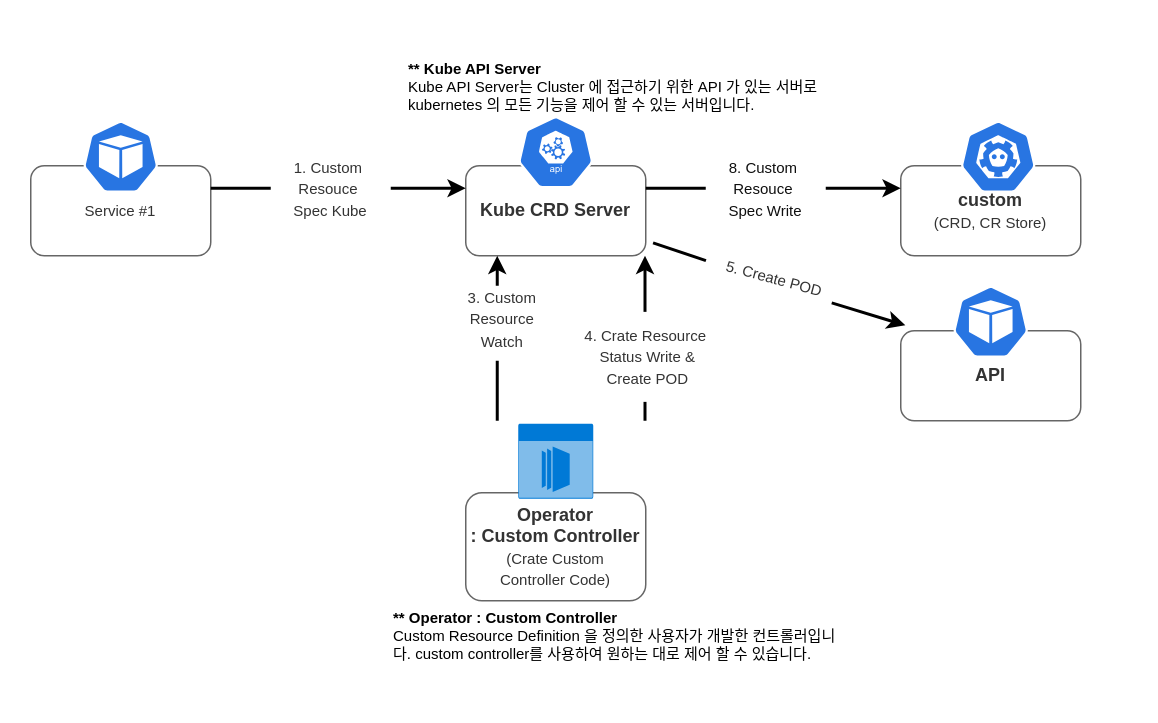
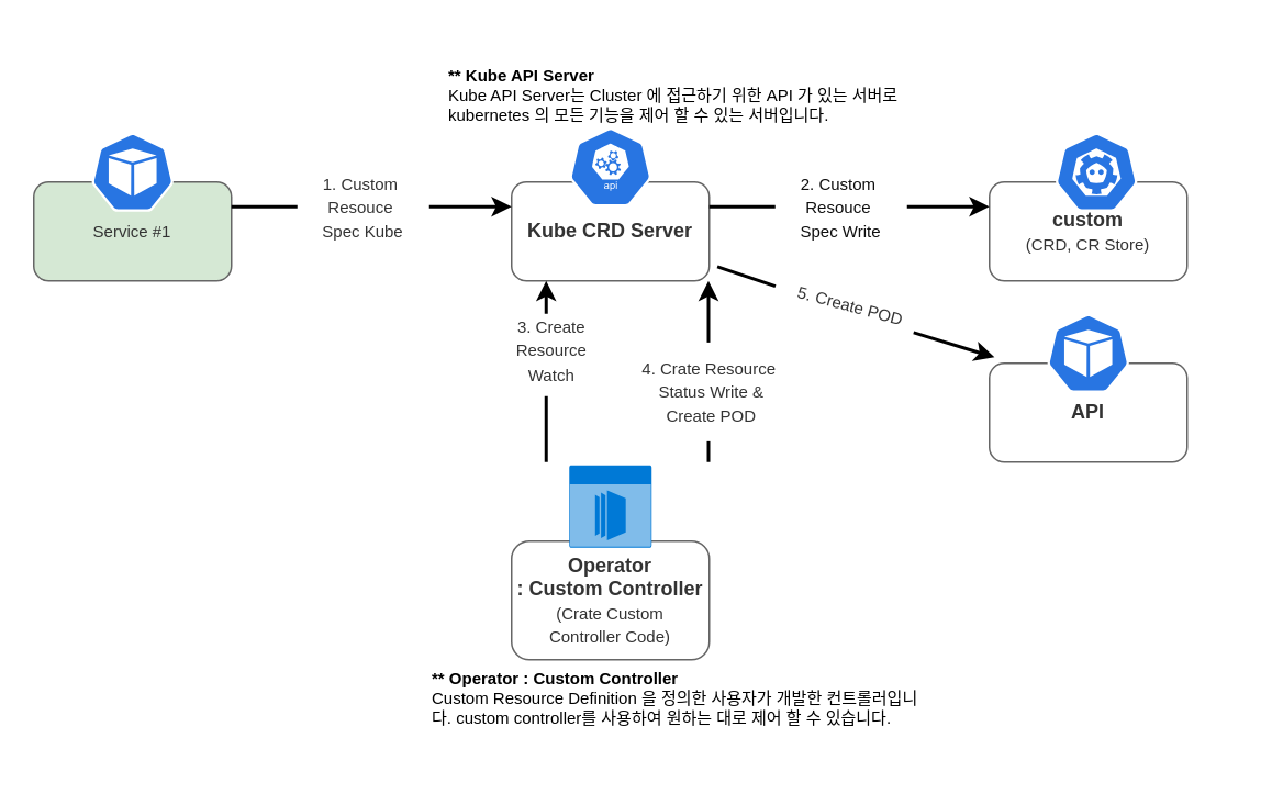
  <mxCell id="0" />
  <mxCell id="1" parent="0" />
  <mxCell id="2" value="" style="group" parent="1" vertex="1" connectable="0"><mxGeometry x="20" y="80" width="120" height="90" as="geometry" /></mxCell>
- <mxCell id="3" value="&lt;font style=&quot;font-size: 10px&quot;&gt;Service #1&lt;/font&gt;" style="rounded=1;whiteSpace=wrap;html=1;fontFamily=Helvetica;fontSize=12;fontColor=#333333;startSize=23;strokeColor=#666666;fillColor=#FFFFFF;" parent="2" vertex="1"><mxGeometry y="30" width="120" height="60" as="geometry" /></mxCell>
+ <mxCell id="3" value="&lt;font style=&quot;font-size: 10px&quot;&gt;Service #1&lt;/font&gt;" style="rounded=1;whiteSpace=wrap;html=1;fontFamily=Helvetica;fontSize=12;fontColor=#333333;startSize=23;strokeColor=#666666;fillColor=#d5e8d4;" parent="2" vertex="1"><mxGeometry y="30" width="120" height="60" as="geometry" /></mxCell>
  <mxCell id="4" value="" style="sketch=0;html=1;dashed=0;whitespace=wrap;fillColor=#2875E2;strokeColor=#ffffff;points=[[0.005,0.63,0],[0.1,0.2,0],[0.9,0.2,0],[0.5,0,0],[0.995,0.63,0],[0.72,0.99,0],[0.5,1,0],[0.28,0.99,0]];shape=mxgraph.kubernetes.icon;prIcon=pod;rounded=0;fontFamily=Helvetica;fontSize=12;fontColor=#333333;startSize=23;" parent="2" vertex="1"><mxGeometry x="35" width="50" height="48" as="geometry" /></mxCell>
  <mxCell id="5" value="" style="group" parent="1" vertex="1" connectable="0"><mxGeometry x="310" y="77" width="120" height="93" as="geometry" /></mxCell>
  <mxCell id="6" value="&lt;b&gt;Kube CRD Server&lt;/b&gt;" style="rounded=1;whiteSpace=wrap;html=1;fontFamily=Helvetica;fontSize=12;fontColor=#333333;startSize=23;strokeColor=#666666;fillColor=#FFFFFF;" parent="5" vertex="1"><mxGeometry y="33" width="120" height="60" as="geometry" /></mxCell>
  <mxCell id="7" value="" style="sketch=0;html=1;dashed=0;whitespace=wrap;fillColor=#2875E2;strokeColor=#ffffff;points=[[0.005,0.63,0],[0.1,0.2,0],[0.9,0.2,0],[0.5,0,0],[0.995,0.63,0],[0.72,0.99,0],[0.5,1,0],[0.28,0.99,0]];shape=mxgraph.kubernetes.icon;prIcon=api;rounded=0;fontFamily=Helvetica;fontSize=12;fontColor=#333333;startSize=23;" parent="5" vertex="1"><mxGeometry x="35" width="50" height="48" as="geometry" /></mxCell>
  <mxCell id="8" value="" style="group" parent="1" vertex="1" connectable="0"><mxGeometry x="600" y="80" width="150" height="90" as="geometry" /></mxCell>
  <mxCell id="9" value="&lt;b&gt;custom&lt;/b&gt;&lt;br&gt;&lt;font style=&quot;font-size: 10px&quot;&gt;(CRD, CR Store)&lt;/font&gt;" style="rounded=1;whiteSpace=wrap;html=1;fontFamily=Helvetica;fontSize=12;fontColor=#333333;startSize=23;strokeColor=#666666;fillColor=#FFFFFF;" parent="8" vertex="1"><mxGeometry y="30" width="120" height="60" as="geometry" /></mxCell>
  <mxCell id="10" value="" style="sketch=0;html=1;dashed=0;whitespace=wrap;fillColor=#2875E2;strokeColor=#ffffff;points=[[0.005,0.63,0],[0.1,0.2,0],[0.9,0.2,0],[0.5,0,0],[0.995,0.63,0],[0.72,0.99,0],[0.5,1,0],[0.28,0.99,0]];shape=mxgraph.kubernetes.icon;prIcon=etcd;rounded=0;fontFamily=Helvetica;fontSize=12;fontColor=#333333;startSize=23;" parent="8" vertex="1"><mxGeometry x="40" width="50" height="48" as="geometry" /></mxCell>
  <mxCell id="11" value="" style="group" parent="1" vertex="1" connectable="0"><mxGeometry x="310" y="280" width="120" height="120" as="geometry" /></mxCell>
  <mxCell id="12" value="&lt;b&gt;Operator&lt;br&gt;: Custom Controller&lt;br&gt;&lt;/b&gt;&lt;span style=&quot;font-size: 10px&quot;&gt;(Crate Custom &lt;br&gt;Controller Code)&lt;/span&gt;&lt;b&gt;&lt;br&gt;&lt;/b&gt;" style="rounded=1;whiteSpace=wrap;html=1;fontFamily=Helvetica;fontSize=12;fontColor=#333333;startSize=23;strokeColor=#666666;fillColor=#FFFFFF;" parent="11" vertex="1"><mxGeometry y="48" width="120" height="72" as="geometry" /></mxCell>
  <mxCell id="13" value="" style="group" parent="1" vertex="1" connectable="0"><mxGeometry x="600" y="190" width="120" height="90" as="geometry" /></mxCell>
  <mxCell id="14" value="&lt;b&gt;API&lt;/b&gt;" style="rounded=1;whiteSpace=wrap;html=1;fontFamily=Helvetica;fontSize=12;fontColor=#333333;startSize=23;strokeColor=#666666;fillColor=#FFFFFF;" parent="13" vertex="1"><mxGeometry y="30" width="120" height="60" as="geometry" /></mxCell>
  <mxCell id="15" value="" style="sketch=0;html=1;dashed=0;whitespace=wrap;fillColor=#2875E2;strokeColor=#ffffff;points=[[0.005,0.63,0],[0.1,0.2,0],[0.9,0.2,0],[0.5,0,0],[0.995,0.63,0],[0.72,0.99,0],[0.5,1,0],[0.28,0.99,0]];shape=mxgraph.kubernetes.icon;prIcon=pod;rounded=0;fontFamily=Helvetica;fontSize=12;fontColor=#333333;startSize=23;" parent="13" vertex="1"><mxGeometry x="35" width="50" height="48" as="geometry" /></mxCell>
  <mxCell id="16" value="" style="group" parent="1" vertex="1" connectable="0"><mxGeometry x="140" y="100" width="170" height="50" as="geometry" /></mxCell>
  <mxCell id="17" value="&lt;font style=&quot;font-size: 10px&quot;&gt;1. Custom&amp;nbsp;&lt;br&gt;Resouce&amp;nbsp;&lt;br&gt;Spec Kube&lt;/font&gt;" style="text;html=1;strokeColor=none;fillColor=#FFFFFF;align=center;verticalAlign=middle;whiteSpace=wrap;rounded=0;fontFamily=Helvetica;fontSize=12;fontColor=#333333;startSize=23;" parent="16" vertex="1"><mxGeometry x="40" width="80" height="50" as="geometry" /></mxCell>
  <mxCell id="18" value="" style="endArrow=none;html=1;rounded=1;fontFamily=Helvetica;fontSize=12;fontColor=#333333;startSize=23;strokeColor=#000000;strokeWidth=2;entryX=0;entryY=0.5;entryDx=0;entryDy=0;" parent="16" target="17" edge="1"><mxGeometry width="50" height="50" relative="1" as="geometry"><mxPoint y="25" as="sourcePoint" /><mxPoint x="170" y="25" as="targetPoint" /></mxGeometry></mxCell>
  <mxCell id="19" value="" style="endArrow=classic;html=1;rounded=1;fontFamily=Helvetica;fontSize=12;fontColor=#333333;startSize=23;strokeColor=#000000;strokeWidth=2;entryX=0;entryY=0.5;entryDx=0;entryDy=0;startArrow=none;" parent="16" edge="1"><mxGeometry width="50" height="50" relative="1" as="geometry"><mxPoint x="120" y="25" as="sourcePoint" /><mxPoint x="170" y="25" as="targetPoint" /></mxGeometry></mxCell>
  <mxCell id="20" value="" style="group" parent="1" vertex="1" connectable="0"><mxGeometry x="430" y="110" width="170" height="40" as="geometry" /></mxCell>
- <mxCell id="21" value="&lt;font style=&quot;font-size: 10px&quot; color=&quot;#0f0f0f&quot;&gt;8. Custom&amp;nbsp;&lt;br&gt;Resouce&amp;nbsp;&lt;br&gt;Spec Write&lt;/font&gt;" style="text;html=1;strokeColor=none;fillColor=#FFFFFF;align=center;verticalAlign=middle;whiteSpace=wrap;rounded=0;fontFamily=Helvetica;fontSize=12;fontColor=#333333;startSize=23;" parent="20" vertex="1"><mxGeometry x="40" y="-5" width="80" height="40" as="geometry" /></mxCell>
+ <mxCell id="21" value="&lt;font style=&quot;font-size: 10px&quot; color=&quot;#0f0f0f&quot;&gt;2. Custom&amp;nbsp;&lt;br&gt;Resouce&amp;nbsp;&lt;br&gt;Spec Write&lt;/font&gt;" style="text;html=1;strokeColor=none;fillColor=#FFFFFF;align=center;verticalAlign=middle;whiteSpace=wrap;rounded=0;fontFamily=Helvetica;fontSize=12;fontColor=#333333;startSize=23;" parent="20" vertex="1"><mxGeometry x="40" y="-5" width="80" height="40" as="geometry" /></mxCell>
  <mxCell id="22" value="" style="endArrow=none;html=1;rounded=1;fontFamily=Helvetica;fontSize=12;fontColor=#333333;startSize=23;strokeColor=#000000;strokeWidth=2;entryX=0;entryY=0.5;entryDx=0;entryDy=0;" parent="20" target="21" edge="1"><mxGeometry width="50" height="50" relative="1" as="geometry"><mxPoint y="15" as="sourcePoint" /><mxPoint x="170" y="15" as="targetPoint" /></mxGeometry></mxCell>
  <mxCell id="23" value="" style="endArrow=classic;html=1;rounded=1;fontFamily=Helvetica;fontSize=12;fontColor=#333333;startSize=23;strokeColor=#000000;strokeWidth=2;entryX=0;entryY=0.5;entryDx=0;entryDy=0;startArrow=none;" parent="20" edge="1"><mxGeometry width="50" height="50" relative="1" as="geometry"><mxPoint x="120" y="15" as="sourcePoint" /><mxPoint x="170" y="15" as="targetPoint" /></mxGeometry></mxCell>
  <mxCell id="24" value="" style="group" parent="1" vertex="1" connectable="0"><mxGeometry x="291" y="170" width="80" height="110.0" as="geometry" /></mxCell>
  <mxCell id="25" value="" style="endArrow=classic;html=1;rounded=1;fontFamily=Helvetica;fontSize=12;fontColor=#333333;startSize=23;strokeColor=#000000;strokeWidth=2;startArrow=none;exitX=0.5;exitY=0;exitDx=0;exitDy=0;exitPerimeter=0;" parent="24" edge="1"><mxGeometry width="50" height="50" relative="1" as="geometry"><mxPoint x="40" y="40" as="sourcePoint" /><mxPoint x="40" as="targetPoint" /></mxGeometry></mxCell>
  <mxCell id="26" value="" style="endArrow=none;html=1;rounded=1;fontFamily=Helvetica;fontSize=12;fontColor=#333333;startSize=23;strokeColor=#000000;strokeWidth=2;startArrow=none;exitX=0.5;exitY=0;exitDx=0;exitDy=0;exitPerimeter=0;" parent="24" edge="1"><mxGeometry width="50" height="50" relative="1" as="geometry"><mxPoint x="40" y="110.0" as="sourcePoint" /><mxPoint x="40" y="70.0" as="targetPoint" /></mxGeometry></mxCell>
  <mxCell id="27" value="" style="group;rotation=15;" parent="1" vertex="1" connectable="0"><mxGeometry x="420.34" y="177.41" width="200" height="30" as="geometry" /></mxCell>
  <mxCell id="28" value="&lt;font style=&quot;font-size: 10px&quot;&gt;5. Create POD&lt;br&gt;&lt;/font&gt;" style="text;html=1;strokeColor=none;fillColor=#FFFFFF;align=center;verticalAlign=middle;whiteSpace=wrap;rounded=0;fontFamily=Helvetica;fontSize=12;fontColor=#333333;startSize=23;rotation=15;" parent="27" vertex="1"><mxGeometry x="48.182" y="-7" width="94.118" height="30" as="geometry" /></mxCell>
  <mxCell id="29" value="" style="endArrow=none;html=1;rounded=1;fontFamily=Helvetica;fontSize=12;fontColor=#333333;startSize=23;strokeColor=#000000;strokeWidth=2;entryX=0;entryY=0.5;entryDx=0;entryDy=0;" parent="27" target="28" edge="1"><mxGeometry width="50" height="50" relative="1" as="geometry"><mxPoint x="14.545" y="-16" as="sourcePoint" /><mxPoint x="186.364" y="4" as="targetPoint" /></mxGeometry></mxCell>
  <mxCell id="30" value="" style="endArrow=classic;html=1;rounded=1;fontFamily=Helvetica;fontSize=12;fontColor=#333333;startSize=23;strokeColor=#000000;strokeWidth=2;startArrow=none;" parent="27" edge="1"><mxGeometry width="50" height="50" relative="1" as="geometry"><mxPoint x="133.636" y="24" as="sourcePoint" /><mxPoint x="182.727" y="39" as="targetPoint" /></mxGeometry></mxCell>
  <mxCell id="31" value="" style="group" parent="1" vertex="1" connectable="0"><mxGeometry x="369" y="170" width="121" height="110" as="geometry" /></mxCell>
  <mxCell id="32" value="" style="endArrow=classic;html=1;rounded=1;fontFamily=Helvetica;fontSize=12;fontColor=#333333;startSize=23;strokeColor=#000000;strokeWidth=2;startArrow=none;exitX=0.5;exitY=0;exitDx=0;exitDy=0;exitPerimeter=0;" parent="31" edge="1"><mxGeometry width="50" height="50" relative="1" as="geometry"><mxPoint x="60.5" y="40.0" as="sourcePoint" /><mxPoint x="60.5" as="targetPoint" /></mxGeometry></mxCell>
  <mxCell id="33" value="" style="endArrow=none;html=1;rounded=1;fontFamily=Helvetica;fontSize=12;fontColor=#333333;startSize=23;strokeColor=#000000;strokeWidth=2;startArrow=none;exitX=0.5;exitY=0;exitDx=0;exitDy=0;exitPerimeter=0;" parent="31" edge="1"><mxGeometry width="50" height="50" relative="1" as="geometry"><mxPoint x="60.5" y="110" as="sourcePoint" /><mxPoint x="60.5" y="70.0" as="targetPoint" /></mxGeometry></mxCell>
  <mxCell id="34" value="" style="group;fillColor=#FFFFFF;" parent="1" vertex="1" connectable="0"><mxGeometry x="296" y="190" width="77" height="44" as="geometry" /></mxCell>
  <mxCell id="35" value="" style="group" parent="34" vertex="1" connectable="0"><mxGeometry width="77" height="44" as="geometry" /></mxCell>
  <mxCell id="36" value="" style="group" parent="35" vertex="1" connectable="0"><mxGeometry width="77" height="44" as="geometry" /></mxCell>
  <mxCell id="37" value="" style="group" parent="36" vertex="1" connectable="0"><mxGeometry width="77" height="44" as="geometry" /></mxCell>
  <mxCell id="38" value="" style="group" parent="37" vertex="1" connectable="0"><mxGeometry width="77" height="44" as="geometry" /></mxCell>
  <mxCell id="39" value="" style="group" parent="38" vertex="1" connectable="0"><mxGeometry width="77" height="44" as="geometry" /></mxCell>
- <mxCell id="40" value="&lt;font style=&quot;font-size: 10px&quot;&gt;3. Custom Resource&lt;br&gt;Watch&lt;/font&gt;" style="text;html=1;strokeColor=none;fillColor=none;align=center;verticalAlign=middle;whiteSpace=wrap;rounded=0;fontFamily=Helvetica;fontSize=12;fontColor=#333333;startSize=23;" parent="39" vertex="1"><mxGeometry width="77" height="44" as="geometry" /></mxCell>
+ <mxCell id="40" value="&lt;font style=&quot;font-size: 10px&quot;&gt;3. Create Resource&lt;br&gt;Watch&lt;/font&gt;" style="text;html=1;strokeColor=none;fillColor=none;align=center;verticalAlign=middle;whiteSpace=wrap;rounded=0;fontFamily=Helvetica;fontSize=12;fontColor=#333333;startSize=23;" parent="39" vertex="1"><mxGeometry width="77" height="44" as="geometry" /></mxCell>
  <mxCell id="41" value="" style="group;fillColor=#FFFFFF;" parent="1" vertex="1" connectable="0"><mxGeometry x="371" y="207.41" width="121" height="60" as="geometry" /></mxCell>
  <mxCell id="42" value="" style="group" parent="41" vertex="1" connectable="0"><mxGeometry width="121" height="60" as="geometry" /></mxCell>
  <mxCell id="43" value="" style="group" parent="42" vertex="1" connectable="0"><mxGeometry width="121" height="60" as="geometry" /></mxCell>
  <mxCell id="44" value="" style="group" parent="43" vertex="1" connectable="0"><mxGeometry width="121" height="60" as="geometry" /></mxCell>
  <mxCell id="45" value="" style="group" parent="44" vertex="1" connectable="0"><mxGeometry width="121" height="60" as="geometry" /></mxCell>
  <mxCell id="46" value="" style="group" parent="45" vertex="1" connectable="0"><mxGeometry width="121" height="60" as="geometry" /></mxCell>
  <mxCell id="47" value="&lt;font style=&quot;font-size: 10px&quot;&gt;4. Crate Resource&amp;nbsp;&lt;br&gt;Status Write &amp;amp;&lt;br&gt;Create POD&lt;br&gt;&lt;/font&gt;" style="text;html=1;strokeColor=none;fillColor=none;align=center;verticalAlign=middle;whiteSpace=wrap;rounded=0;fontFamily=Helvetica;fontSize=12;fontColor=#333333;startSize=23;" parent="46" vertex="1"><mxGeometry width="121" height="60" as="geometry" /></mxCell>
  <mxCell id="48" value="" style="html=1;strokeColor=none;fillColor=#0079D6;labelPosition=center;verticalLabelPosition=middle;verticalAlign=top;align=center;fontSize=12;outlineConnect=0;spacingTop=-6;fontColor=#FFFFFF;sketch=0;shape=mxgraph.sitemap.slideshow;rounded=0;fontFamily=Helvetica;startSize=23;" vertex="1" parent="1"><mxGeometry x="345" y="282" width="50" height="50" as="geometry" /></mxCell>
  <mxCell id="49" value="&lt;h4 class=&quot;graf graf--h4&quot;&gt;&lt;br&gt;&lt;/h4&gt;&lt;h4 class=&quot;graf graf--h4&quot;&gt;&lt;font color=&quot;#000000&quot;&gt;** Operator&amp;nbsp;: Custom Controller&amp;nbsp;&lt;br&gt;&lt;span style=&quot;font-weight: normal&quot;&gt;Custom Resource Definition 을 정의한 사용자가 개발한 컨트롤러입니다. custom controller를 사용하여 원하는 대로 제어 할 수 있습니다.&lt;/span&gt;&lt;/font&gt;&lt;/h4&gt;&lt;p class=&quot;graf graf--p graf--empty&quot;&gt;&lt;br&gt;&lt;/p&gt;" style="text;whiteSpace=wrap;html=1;fontSize=10;" vertex="1" parent="1"><mxGeometry x="260" y="360" width="300" height="100" as="geometry" /></mxCell>
  <mxCell id="50" value="&lt;h4 class=&quot;graf graf--h4&quot;&gt;&lt;font color=&quot;#000000&quot;&gt;&lt;strong class=&quot;markup--strong markup--h4-strong&quot;&gt;** Kube API&amp;nbsp;Server&lt;br&gt;&lt;/strong&gt;&lt;span style=&quot;font-weight: normal&quot;&gt;Kube API Server는 Cluster 에 접근하기 위한 API 가 있는 서버로 kubernetes 의 모든 기능을 제어 할 수 있는 서버입니다.&amp;nbsp;&lt;/span&gt;&lt;/font&gt;&lt;/h4&gt;&lt;h4 class=&quot;graf graf--h4&quot;&gt;&lt;br&gt;&lt;/h4&gt;" style="text;whiteSpace=wrap;html=1;fontSize=10;" vertex="1" parent="1"><mxGeometry x="270" y="20" width="300" height="100" as="geometry" /></mxCell>
